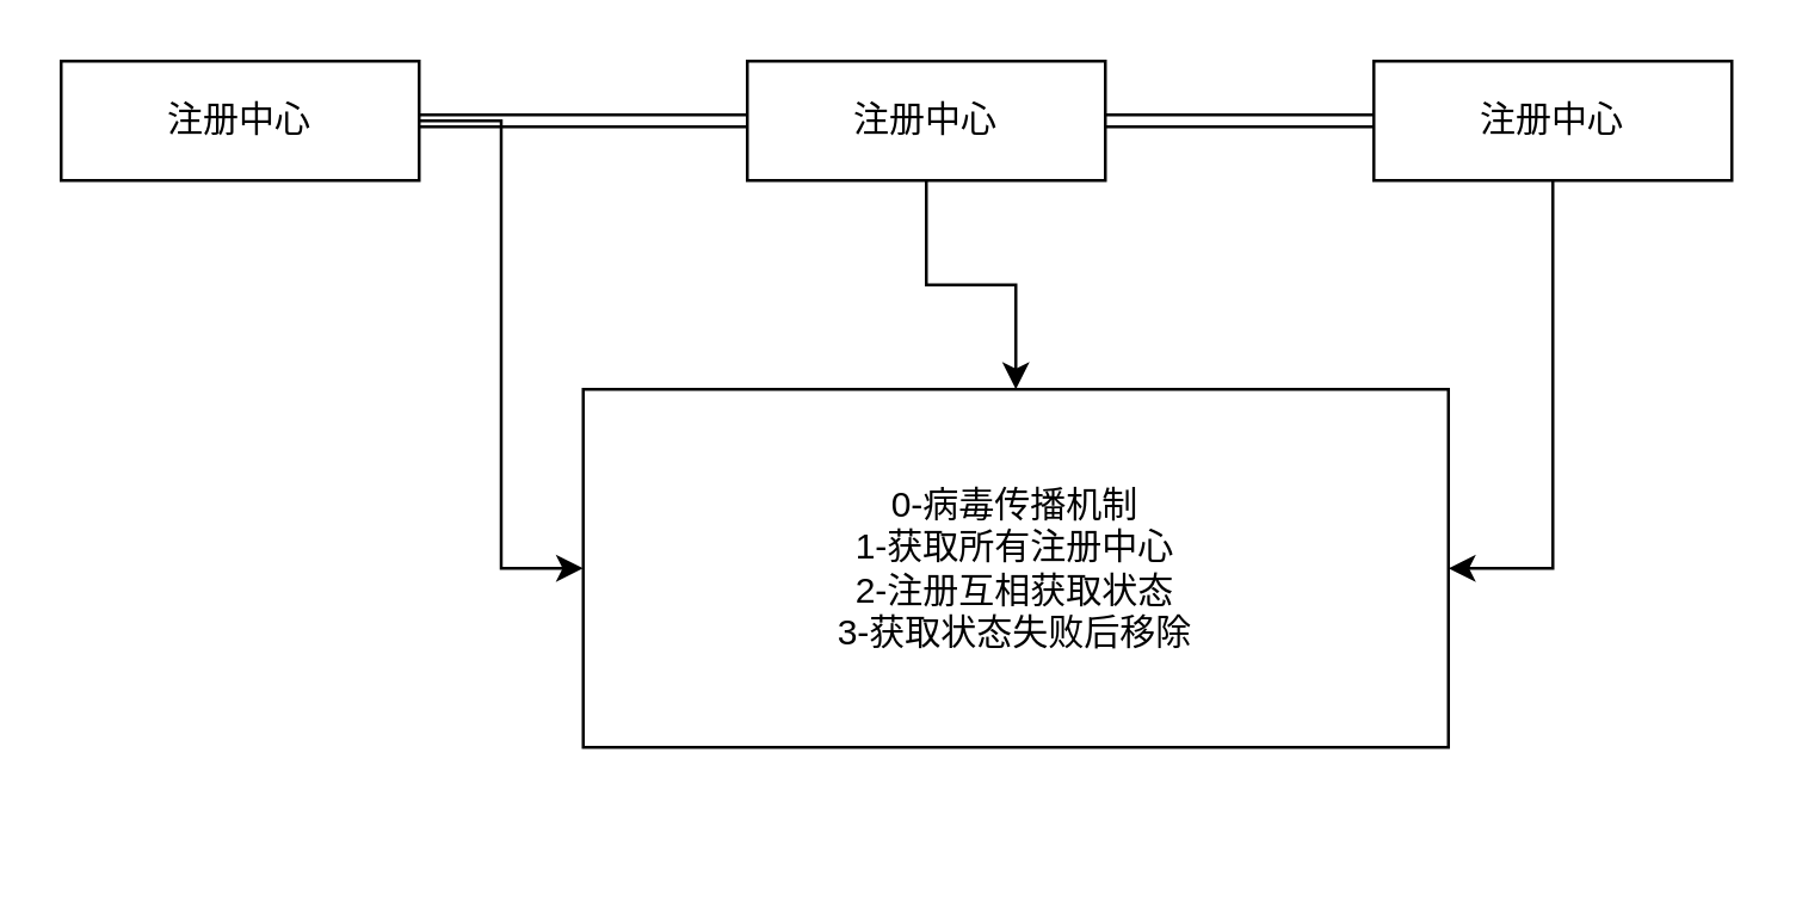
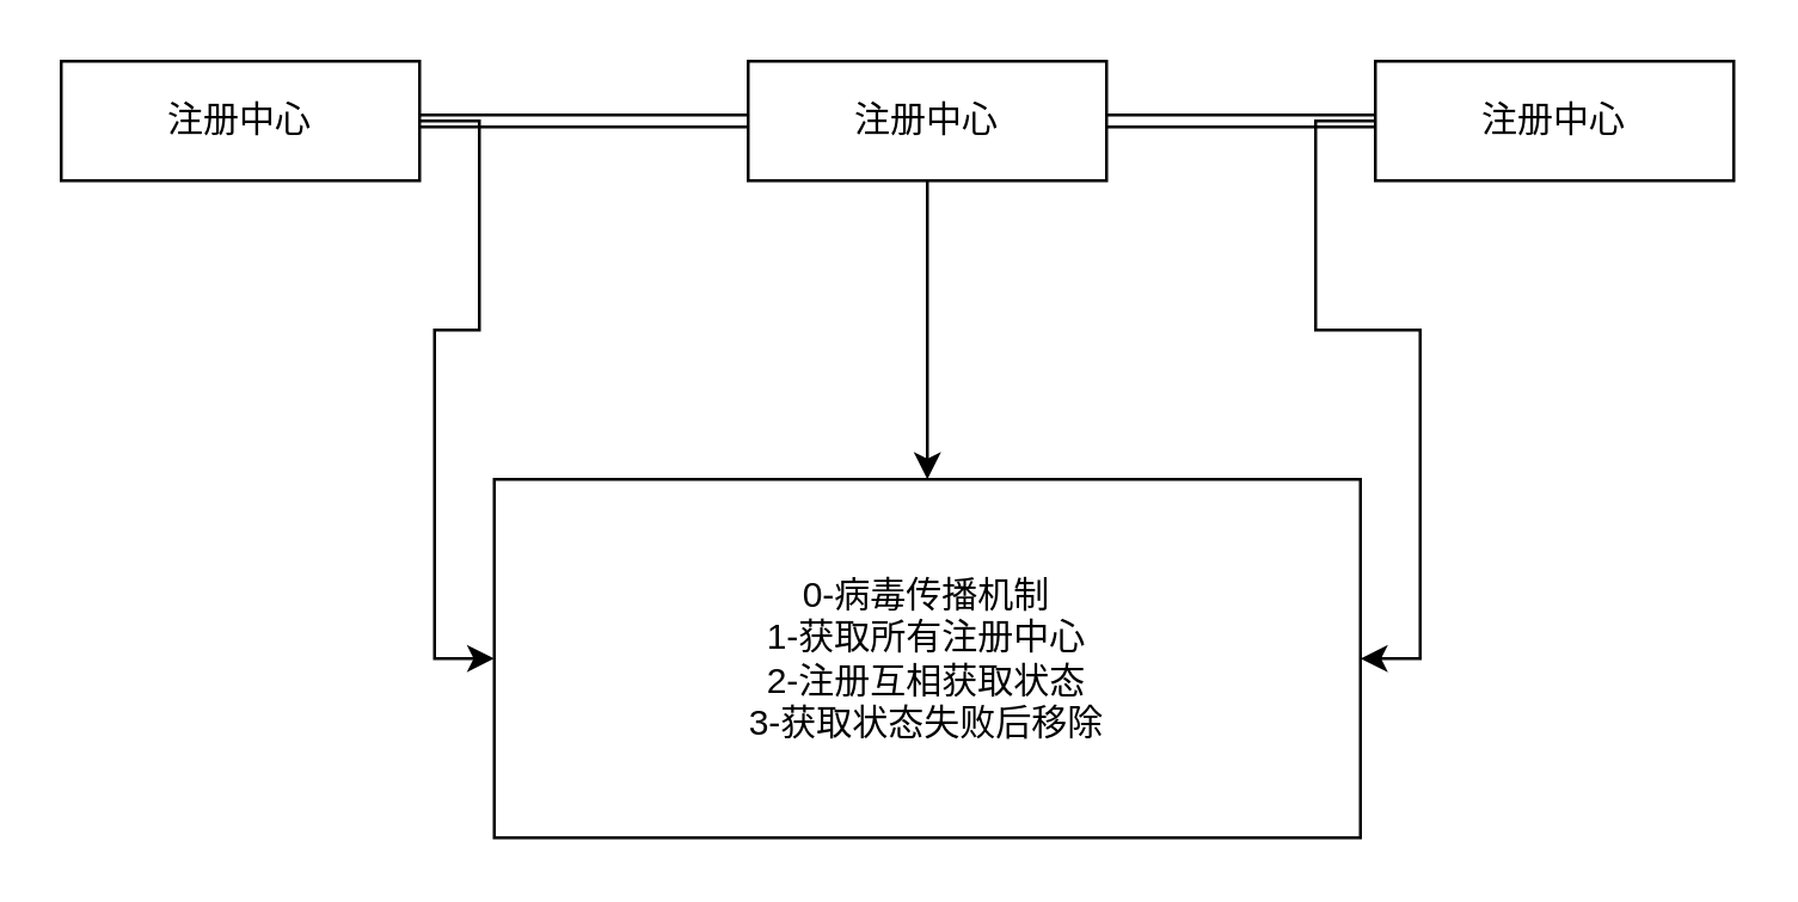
  <mxCell id="0" />
  <mxCell id="1" parent="0" />
  <mxCell id="2" style="edgeStyle=orthogonalEdgeStyle;rounded=0;orthogonalLoop=1;jettySize=auto;html=1;entryX=0;entryY=0.5;entryDx=0;entryDy=0;shape=link;" edge="1" parent="1" source="4" target="7"><mxGeometry relative="1" as="geometry" /></mxCell>
  <mxCell id="3" style="edgeStyle=orthogonalEdgeStyle;rounded=0;orthogonalLoop=1;jettySize=auto;html=1;entryX=0;entryY=0.5;entryDx=0;entryDy=0;" edge="1" parent="1" source="4" target="10"><mxGeometry relative="1" as="geometry" /></mxCell>
  <mxCell id="4" value="注册中心" style="rounded=0;whiteSpace=wrap;html=1;" vertex="1" parent="1"><mxGeometry x="20" y="20" width="120" height="40" as="geometry" /></mxCell>
  <mxCell id="5" style="edgeStyle=orthogonalEdgeStyle;shape=link;rounded=0;orthogonalLoop=1;jettySize=auto;html=1;" edge="1" parent="1" source="7" target="9"><mxGeometry relative="1" as="geometry" /></mxCell>
  <mxCell id="6" style="edgeStyle=orthogonalEdgeStyle;rounded=0;orthogonalLoop=1;jettySize=auto;html=1;" edge="1" parent="1" source="7" target="10"><mxGeometry relative="1" as="geometry" /></mxCell>
  <mxCell id="7" value="注册中心" style="rounded=0;whiteSpace=wrap;html=1;" vertex="1" parent="1"><mxGeometry x="250" y="20" width="120" height="40" as="geometry" /></mxCell>
  <mxCell id="8" style="edgeStyle=orthogonalEdgeStyle;rounded=0;orthogonalLoop=1;jettySize=auto;html=1;entryX=1;entryY=0.5;entryDx=0;entryDy=0;" edge="1" parent="1" source="9" target="10"><mxGeometry relative="1" as="geometry" /></mxCell>
  <mxCell id="9" value="注册中心" style="rounded=0;whiteSpace=wrap;html=1;" vertex="1" parent="1"><mxGeometry x="460" y="20" width="120" height="40" as="geometry" /></mxCell>
- <mxCell id="10" value="&lt;span&gt;0-病毒传播机制&lt;br&gt;1-获取所有注册中心&lt;/span&gt;&lt;br&gt;&lt;span&gt;2-注册互相获取状态&lt;/span&gt;&lt;br&gt;&lt;span&gt;3-获取状态失败后移除&lt;/span&gt;" style="whiteSpace=wrap;html=1;align=center;" vertex="1" parent="1"><mxGeometry x="195" y="130" width="290" height="120" as="geometry" /></mxCell>
+ <mxCell id="10" value="&lt;span&gt;0-病毒传播机制&lt;br&gt;1-获取所有注册中心&lt;/span&gt;&lt;br&gt;&lt;span&gt;2-注册互相获取状态&lt;/span&gt;&lt;br&gt;&lt;span&gt;3-获取状态失败后移除&lt;/span&gt;" style="whiteSpace=wrap;html=1;align=center;" vertex="1" parent="1"><mxGeometry x="165" y="160" width="290" height="120" as="geometry" /></mxCell>
